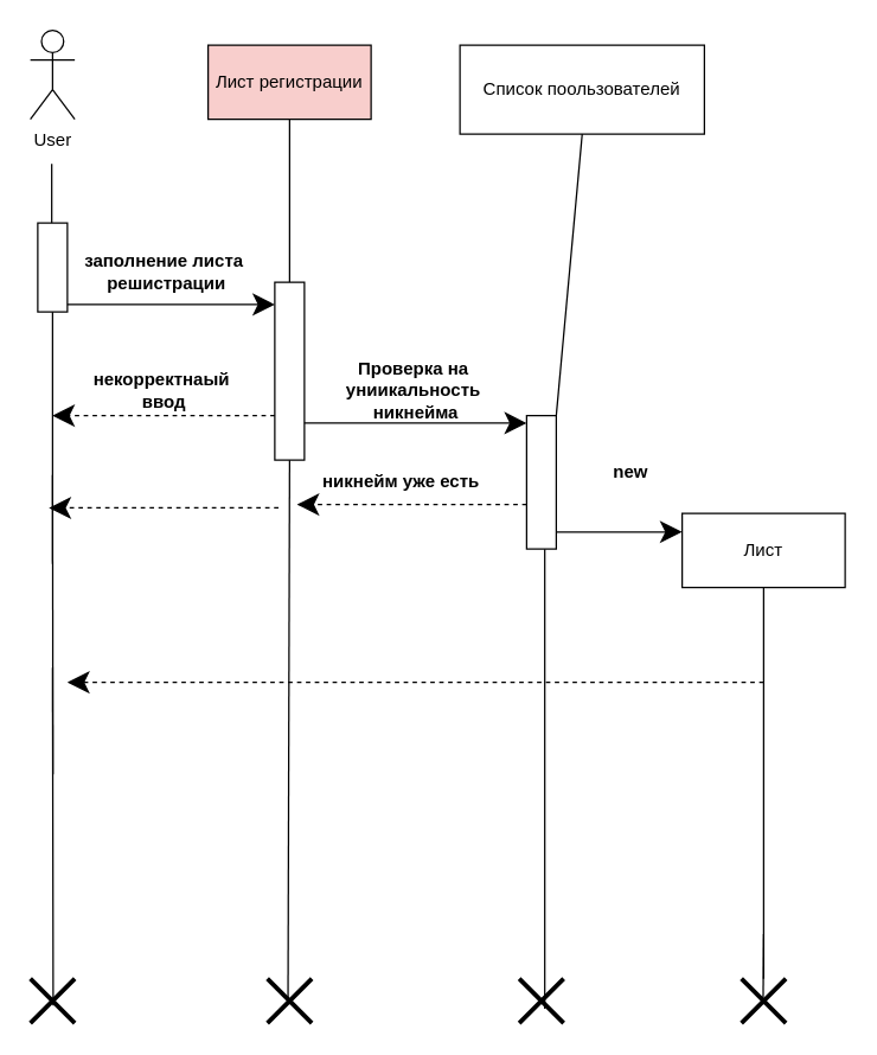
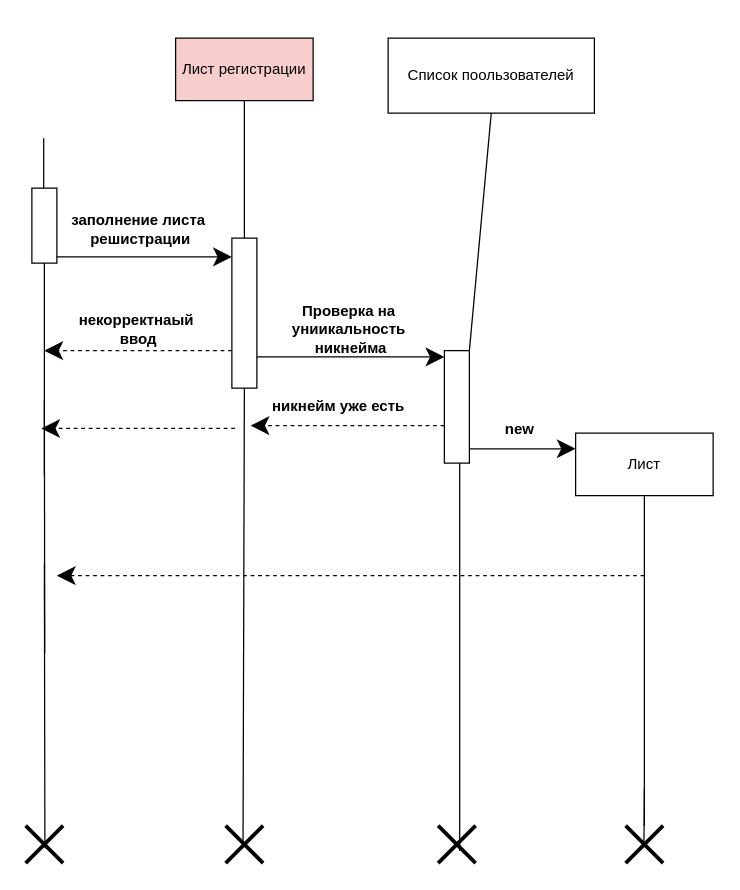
  <mxCell id="0" />
  <mxCell id="1" parent="0" />
- <mxCell id="2" value="User" style="shape=umlActor;verticalLabelPosition=bottom;verticalAlign=top;html=1;" parent="1" vertex="1"><mxGeometry x="20" y="20" width="30" height="60" as="geometry" /></mxCell>
  <mxCell id="3" value="" style="endArrow=none;endFill=0;endSize=24;html=1;rounded=0;exitX=0.563;exitY=0.69;exitDx=0;exitDy=0;exitPerimeter=0;" parent="1" target="4" edge="1"><mxGeometry width="160" relative="1" as="geometry"><mxPoint x="34.44" y="110" as="sourcePoint" /><mxPoint x="34.55" y="788.6" as="targetPoint" /></mxGeometry></mxCell>
  <mxCell id="4" value="" style="html=1;points=[[0,0,0,0,5],[0,1,0,0,-5],[1,0,0,0,5],[1,1,0,0,-5]];perimeter=orthogonalPerimeter;outlineConnect=0;targetShapes=umlLifeline;portConstraint=eastwest;newEdgeStyle={&quot;curved&quot;:0,&quot;rounded&quot;:0};" parent="1" vertex="1"><mxGeometry x="25" y="150" width="20" height="60" as="geometry" /></mxCell>
  <mxCell id="5" value="Лист регистрации" style="html=1;whiteSpace=wrap;fillColor=#f8cecc;" parent="1" vertex="1"><mxGeometry x="140" y="30" width="110" height="50" as="geometry" /></mxCell>
  <mxCell id="6" value="" style="endArrow=none;endFill=0;endSize=12;html=1;rounded=0;exitX=0.5;exitY=1;exitDx=0;exitDy=0;entryX=0.464;entryY=0.553;entryDx=0;entryDy=0;entryPerimeter=0;" parent="1" source="8" target="23" edge="1"><mxGeometry width="160" relative="1" as="geometry"><mxPoint x="180" y="190" as="sourcePoint" /><mxPoint x="195" y="790" as="targetPoint" /></mxGeometry></mxCell>
  <mxCell id="7" value="" style="endArrow=none;endFill=0;endSize=12;html=1;rounded=0;exitX=0.5;exitY=1;exitDx=0;exitDy=0;" parent="1" source="5" target="8" edge="1"><mxGeometry width="160" relative="1" as="geometry"><mxPoint x="195" y="80" as="sourcePoint" /><mxPoint x="195" y="790" as="targetPoint" /></mxGeometry></mxCell>
  <mxCell id="8" value="" style="html=1;points=[[0,0,0,0,5],[0,1,0,0,-5],[1,0,0,0,5],[1,1,0,0,-5]];perimeter=orthogonalPerimeter;outlineConnect=0;targetShapes=umlLifeline;portConstraint=eastwest;newEdgeStyle={&quot;curved&quot;:0,&quot;rounded&quot;:0};" parent="1" vertex="1"><mxGeometry x="185" y="190" width="20" height="120" as="geometry" /></mxCell>
  <mxCell id="9" value="Список поользователей" style="html=1;whiteSpace=wrap;" parent="1" vertex="1"><mxGeometry x="310" y="30" width="165" height="60" as="geometry" /></mxCell>
  <mxCell id="10" value="Лист" style="html=1;whiteSpace=wrap;" parent="1" vertex="1"><mxGeometry x="460" y="346" width="110" height="50" as="geometry" /></mxCell>
  <mxCell id="11" value="" style="endArrow=none;endFill=0;endSize=24;html=1;rounded=0;entryX=0.575;entryY=0.677;entryDx=0;entryDy=0;entryPerimeter=0;" parent="1" source="17" target="24" edge="1"><mxGeometry width="160" relative="1" as="geometry"><mxPoint x="365" y="459" as="sourcePoint" /><mxPoint x="365" y="770" as="targetPoint" /></mxGeometry></mxCell>
  <mxCell id="12" value="" style="endArrow=classic;endFill=1;endSize=12;html=1;rounded=0;dashed=1;" parent="1" source="8" edge="1"><mxGeometry width="160" relative="1" as="geometry"><mxPoint x="240" y="180" as="sourcePoint" /><mxPoint x="35" y="280" as="targetPoint" /><Array as="points"><mxPoint x="130" y="280" /></Array></mxGeometry></mxCell>
  <mxCell id="13" value="" style="endArrow=classic;endFill=1;endSize=12;html=1;rounded=0;exitX=1;exitY=1;exitDx=0;exitDy=-5;exitPerimeter=0;" parent="1" source="4" target="8" edge="1"><mxGeometry width="160" relative="1" as="geometry"><mxPoint x="240" y="180" as="sourcePoint" /><mxPoint x="400" y="180" as="targetPoint" /></mxGeometry></mxCell>
  <mxCell id="14" value="заполнение листа&lt;div&gt;&amp;nbsp;решистрации&lt;/div&gt;" style="text;align=center;fontStyle=1;verticalAlign=middle;spacingLeft=3;spacingRight=3;strokeColor=none;rotatable=0;points=[[0,0.5],[1,0.5]];portConstraint=eastwest;html=1;" parent="1" vertex="1"><mxGeometry x="70" y="170" width="80" height="26" as="geometry" /></mxCell>
  <mxCell id="15" value="" style="endArrow=none;endFill=0;endSize=24;html=1;rounded=0;" parent="1" source="4" edge="1"><mxGeometry width="160" relative="1" as="geometry"><mxPoint x="-10" y="210" as="sourcePoint" /><mxPoint x="35" y="380" as="targetPoint" /></mxGeometry></mxCell>
  <mxCell id="16" value="" style="endArrow=none;endFill=0;endSize=24;html=1;rounded=0;exitX=0.5;exitY=1;exitDx=0;exitDy=0;" parent="1" source="9" target="17" edge="1"><mxGeometry width="160" relative="1" as="geometry"><mxPoint x="365" y="80" as="sourcePoint" /><mxPoint x="365" y="309" as="targetPoint" /></mxGeometry></mxCell>
  <mxCell id="17" value="" style="html=1;points=[[0,0,0,0,5],[0,1,0,0,-5],[1,0,0,0,5],[1,1,0,0,-5]];perimeter=orthogonalPerimeter;outlineConnect=0;targetShapes=umlLifeline;portConstraint=eastwest;newEdgeStyle={&quot;curved&quot;:0,&quot;rounded&quot;:0};" parent="1" vertex="1"><mxGeometry x="355" y="280" width="20" height="90" as="geometry" /></mxCell>
  <mxCell id="18" value="" style="endArrow=classic;endFill=1;endSize=12;html=1;rounded=0;entryX=0;entryY=0;entryDx=0;entryDy=5;entryPerimeter=0;" parent="1" source="8" target="17" edge="1"><mxGeometry width="160" relative="1" as="geometry"><mxPoint x="240" y="330" as="sourcePoint" /><mxPoint x="400" y="330" as="targetPoint" /></mxGeometry></mxCell>
  <mxCell id="19" value="" style="endArrow=classic;endFill=1;endSize=12;html=1;rounded=0;dashed=1;" parent="1" source="17" edge="1"><mxGeometry width="160" relative="1" as="geometry"><mxPoint x="350" y="400" as="sourcePoint" /><mxPoint x="200" y="340" as="targetPoint" /></mxGeometry></mxCell>
  <mxCell id="20" value="Проверка на&amp;nbsp;&lt;div&gt;униикальность&amp;nbsp;&lt;/div&gt;&lt;div&gt;никнейма&lt;/div&gt;" style="text;align=center;fontStyle=1;verticalAlign=middle;spacingLeft=3;spacingRight=3;strokeColor=none;rotatable=0;points=[[0,0.5],[1,0.5]];portConstraint=eastwest;html=1;" parent="1" vertex="1"><mxGeometry x="240" y="250" width="80" height="26" as="geometry" /></mxCell>
  <mxCell id="21" value="" style="endArrow=none;endFill=0;endSize=24;html=1;rounded=0;entryX=0.514;entryY=0.602;entryDx=0;entryDy=0;entryPerimeter=0;" parent="1" target="22" edge="1"><mxGeometry width="160" relative="1" as="geometry"><mxPoint x="35" y="480" as="sourcePoint" /><mxPoint x="36" y="780" as="targetPoint" /><Array as="points"><mxPoint x="35" y="450" /></Array></mxGeometry></mxCell>
  <mxCell id="22" value="" style="shape=umlDestroy;whiteSpace=wrap;html=1;strokeWidth=3;targetShapes=umlLifeline;" parent="1" vertex="1"><mxGeometry x="20" y="660" width="30" height="30" as="geometry" /></mxCell>
  <mxCell id="23" value="" style="shape=umlDestroy;whiteSpace=wrap;html=1;strokeWidth=3;targetShapes=umlLifeline;" parent="1" vertex="1"><mxGeometry x="180" y="660" width="30" height="30" as="geometry" /></mxCell>
  <mxCell id="24" value="" style="shape=umlDestroy;whiteSpace=wrap;html=1;strokeWidth=3;targetShapes=umlLifeline;" parent="1" vertex="1"><mxGeometry x="350" y="660" width="30" height="30" as="geometry" /></mxCell>
  <mxCell id="25" value="" style="shape=umlDestroy;whiteSpace=wrap;html=1;strokeWidth=3;targetShapes=umlLifeline;" parent="1" vertex="1"><mxGeometry x="500" y="660" width="30" height="30" as="geometry" /></mxCell>
  <mxCell id="26" value="" style="endArrow=none;endFill=0;endSize=12;html=1;rounded=0;exitX=0.5;exitY=1;exitDx=0;exitDy=0;entryX=0.489;entryY=0.43;entryDx=0;entryDy=0;entryPerimeter=0;" parent="1" target="25" edge="1"><mxGeometry width="160" relative="1" as="geometry"><mxPoint x="515" y="630" as="sourcePoint" /><mxPoint x="340" y="520" as="targetPoint" /></mxGeometry></mxCell>
  <mxCell id="27" value="" style="endArrow=none;endFill=0;endSize=24;html=1;rounded=0;entryX=0.514;entryY=0.602;entryDx=0;entryDy=0;entryPerimeter=0;" parent="1" edge="1"><mxGeometry width="160" relative="1" as="geometry"><mxPoint x="35" y="320" as="sourcePoint" /><mxPoint x="35.28" y="522.14" as="targetPoint" /><Array as="points" /></mxGeometry></mxCell>
- <mxCell id="28" value="new" style="text;align=center;fontStyle=1;verticalAlign=middle;spacingLeft=3;spacingRight=3;strokeColor=none;rotatable=0;points=[[0,0.5],[1,0.5]];portConstraint=eastwest;html=1;" parent="1" vertex="1"><mxGeometry x="385" y="305" width="80" height="26" as="geometry" /></mxCell>
+ <mxCell id="28" value="new" style="text;align=center;fontStyle=1;verticalAlign=middle;spacingLeft=3;spacingRight=3;strokeColor=none;rotatable=0;points=[[0,0.5],[1,0.5]];portConstraint=eastwest;html=1;" parent="1" vertex="1"><mxGeometry x="375" y="330" width="80" height="26" as="geometry" /></mxCell>
  <mxCell id="29" value="" style="endArrow=classic;endFill=1;endSize=12;html=1;rounded=0;dashed=1;exitX=0.25;exitY=0.5;exitDx=0;exitDy=0;exitPerimeter=0;" parent="1" edge="1"><mxGeometry width="160" relative="1" as="geometry"><mxPoint x="515" y="460" as="sourcePoint" /><mxPoint x="45" y="460" as="targetPoint" /></mxGeometry></mxCell>
  <mxCell id="30" value="" style="endArrow=none;endFill=0;endSize=12;html=1;rounded=0;exitX=0.5;exitY=1;exitDx=0;exitDy=0;" parent="1" source="10" edge="1"><mxGeometry width="160" relative="1" as="geometry"><mxPoint x="515" y="530" as="sourcePoint" /><mxPoint x="515" y="660" as="targetPoint" /></mxGeometry></mxCell>
  <mxCell id="31" value="некорректнаый&amp;nbsp;&lt;div&gt;ввод&lt;/div&gt;" style="text;align=center;fontStyle=1;verticalAlign=middle;spacingLeft=3;spacingRight=3;strokeColor=none;rotatable=0;points=[[0,0.5],[1,0.5]];portConstraint=eastwest;html=1;" vertex="1" parent="1"><mxGeometry x="70" y="250" width="80" height="26" as="geometry" /></mxCell>
  <mxCell id="32" value="никнейм уже есть" style="text;align=center;fontStyle=1;verticalAlign=middle;spacingLeft=3;spacingRight=3;strokeColor=none;rotatable=0;points=[[0,0.5],[1,0.5]];portConstraint=eastwest;html=1;" vertex="1" parent="1"><mxGeometry x="230" y="312" width="80" height="26" as="geometry" /></mxCell>
  <mxCell id="33" value="" style="endArrow=classic;endFill=1;endSize=12;html=1;rounded=0;entryX=0;entryY=0.25;entryDx=0;entryDy=0;" edge="1" parent="1" source="17" target="10"><mxGeometry width="160" relative="1" as="geometry"><mxPoint x="280" y="460" as="sourcePoint" /><mxPoint x="380" y="360" as="targetPoint" /></mxGeometry></mxCell>
  <mxCell id="34" value="" style="endArrow=classic;endFill=1;endSize=12;html=1;rounded=0;dashed=1;" edge="1" parent="1"><mxGeometry width="160" relative="1" as="geometry"><mxPoint x="187.5" y="342.29" as="sourcePoint" /><mxPoint x="32.5" y="342.29" as="targetPoint" /></mxGeometry></mxCell>
